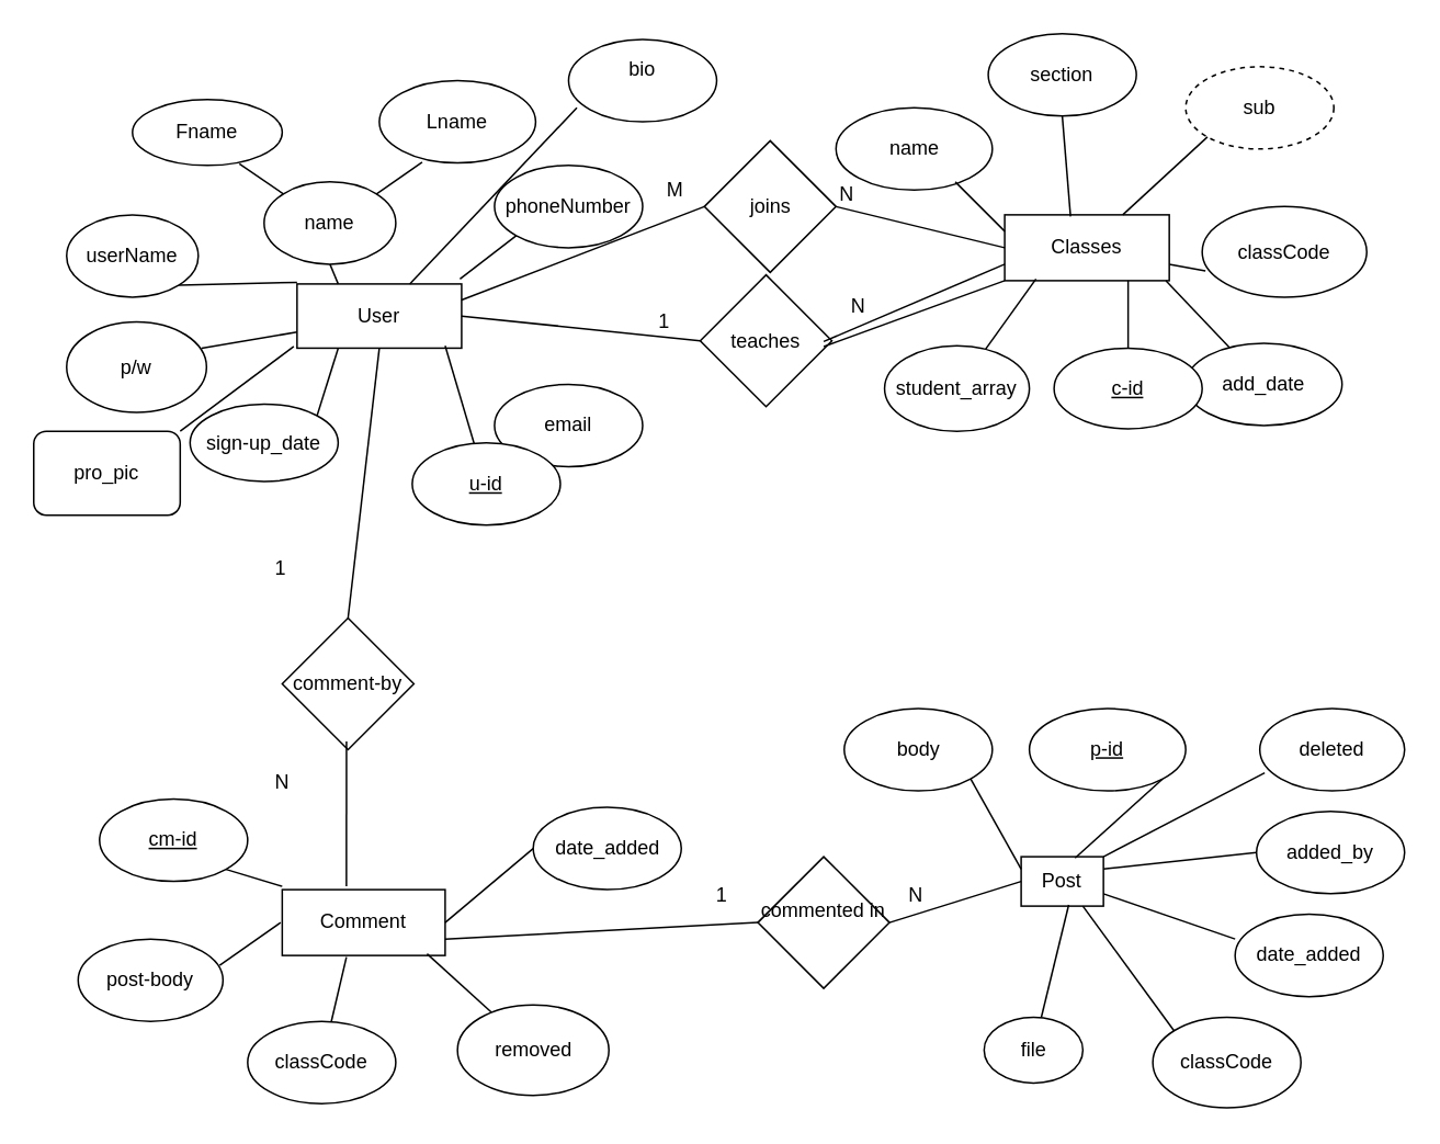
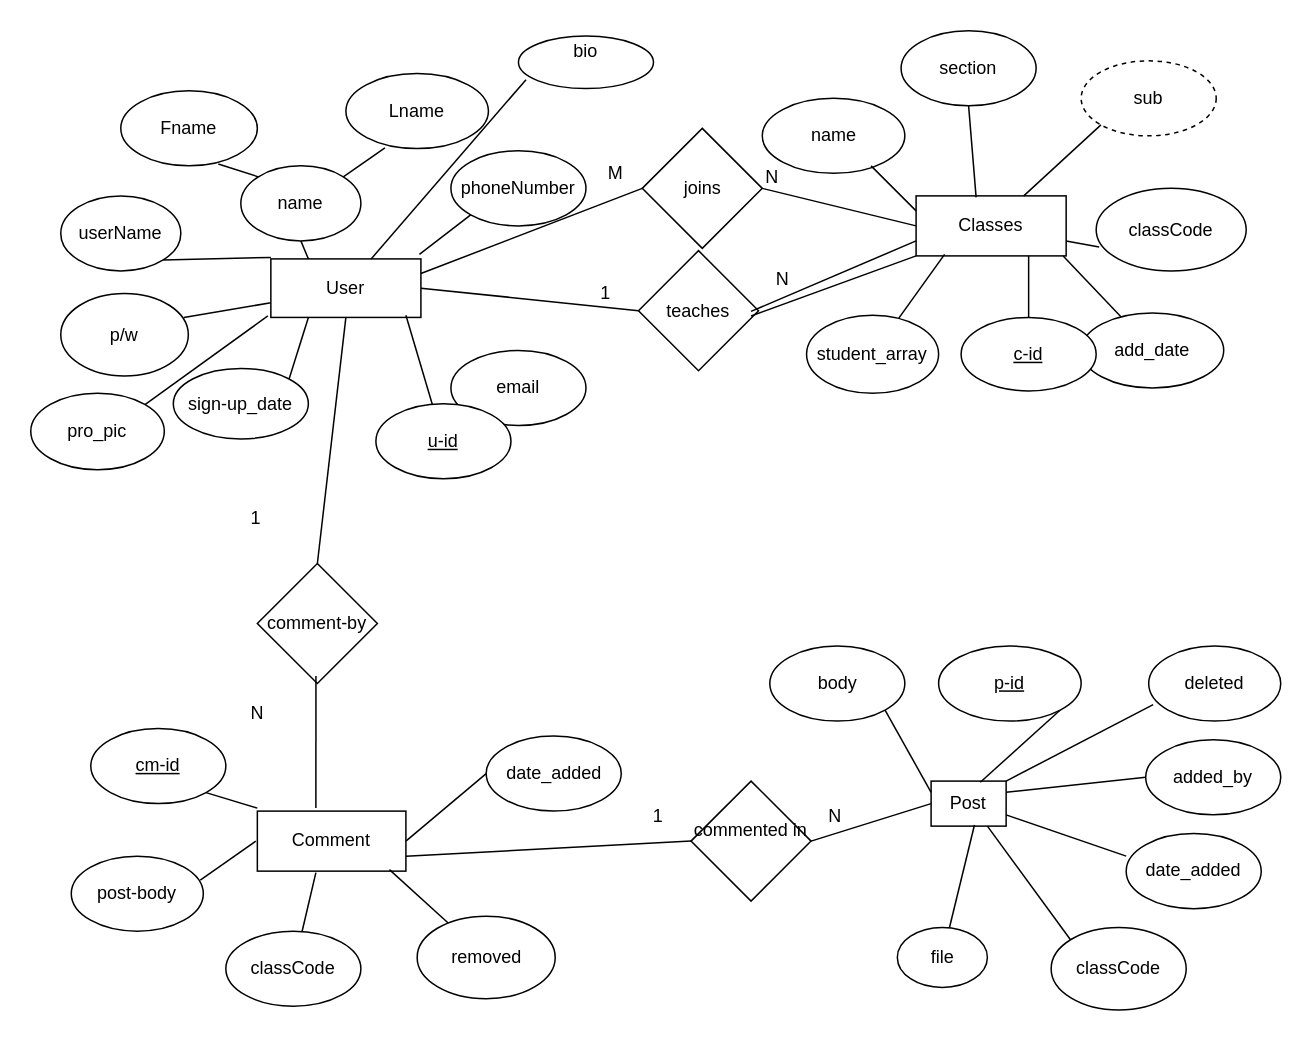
  <mxCell id="0" />
  <mxCell id="1" parent="0" />
  <mxCell id="2" value="User" style="rounded=0;whiteSpace=wrap;html=1;" parent="1" vertex="1"><mxGeometry x="180" y="172" width="100" height="39" as="geometry" /></mxCell>
  <mxCell id="3" value="phoneNumber" style="ellipse;whiteSpace=wrap;html=1;" parent="1" vertex="1"><mxGeometry x="300" y="100" width="90" height="50" as="geometry" /></mxCell>
  <mxCell id="4" value="userName" style="ellipse;whiteSpace=wrap;html=1;" parent="1" vertex="1"><mxGeometry x="40" y="130" width="80" height="50" as="geometry" /></mxCell>
  <mxCell id="5" value="p/w" style="ellipse;whiteSpace=wrap;html=1;" parent="1" vertex="1"><mxGeometry x="40" y="195" width="85" height="55" as="geometry" /></mxCell>
  <mxCell id="6" value="email" style="ellipse;whiteSpace=wrap;html=1;" parent="1" vertex="1"><mxGeometry x="300" y="233" width="90" height="50" as="geometry" /></mxCell>
  <mxCell id="7" value="sign-up_date" style="ellipse;whiteSpace=wrap;html=1;" parent="1" vertex="1"><mxGeometry x="115" y="245" width="90" height="47" as="geometry" /></mxCell>
  <mxCell id="8" value="name" style="ellipse;whiteSpace=wrap;html=1;" parent="1" vertex="1"><mxGeometry x="160" y="110" width="80" height="50" as="geometry" /></mxCell>
- <mxCell id="9" value="Fname" style="ellipse;whiteSpace=wrap;html=1;" parent="1" vertex="1"><mxGeometry x="80" y="60" width="91" height="40" as="geometry" /></mxCell>
+ <mxCell id="9" value="Fname" style="ellipse;whiteSpace=wrap;html=1;" parent="1" vertex="1"><mxGeometry x="80" y="60" width="91" height="50" as="geometry" /></mxCell>
  <mxCell id="10" value="Lname" style="ellipse;whiteSpace=wrap;html=1;" parent="1" vertex="1"><mxGeometry x="230" y="48.5" width="95" height="50" as="geometry" /></mxCell>
  <mxCell id="11" value="" style="endArrow=none;html=1;entryX=0;entryY=0.75;entryDx=0;entryDy=0;exitX=0.965;exitY=0.291;exitDx=0;exitDy=0;exitPerimeter=0;" parent="1" source="5" target="2" edge="1"><mxGeometry width="50" height="50" relative="1" as="geometry"><mxPoint x="135" y="224" as="sourcePoint" /><mxPoint x="180" y="230" as="targetPoint" /></mxGeometry></mxCell>
  <mxCell id="12" value="" style="endArrow=none;html=1;entryX=0.25;entryY=1;entryDx=0;entryDy=0;exitX=1;exitY=0;exitDx=0;exitDy=0;" parent="1" source="7" target="2" edge="1"><mxGeometry width="50" height="50" relative="1" as="geometry"><mxPoint x="200" y="230" as="sourcePoint" /><mxPoint x="110" y="290" as="targetPoint" /></mxGeometry></mxCell>
  <mxCell id="13" value="" style="endArrow=none;html=1;exitX=1;exitY=1;exitDx=0;exitDy=0;" parent="1" source="4" edge="1"><mxGeometry width="50" height="50" relative="1" as="geometry"><mxPoint x="60" y="340" as="sourcePoint" /><mxPoint x="180" y="171" as="targetPoint" /></mxGeometry></mxCell>
  <mxCell id="14" value="" style="endArrow=none;html=1;entryX=0.25;entryY=0;entryDx=0;entryDy=0;exitX=0.5;exitY=1;exitDx=0;exitDy=0;" parent="1" source="8" target="2" edge="1"><mxGeometry width="50" height="50" relative="1" as="geometry"><mxPoint x="60" y="340" as="sourcePoint" /><mxPoint x="110" y="290" as="targetPoint" /></mxGeometry></mxCell>
  <mxCell id="15" value="" style="endArrow=none;html=1;entryX=0;entryY=1;entryDx=0;entryDy=0;" parent="1" target="3" edge="1"><mxGeometry width="50" height="50" relative="1" as="geometry"><mxPoint x="279" y="169" as="sourcePoint" /><mxPoint x="110" y="290" as="targetPoint" /></mxGeometry></mxCell>
  <mxCell id="16" value="" style="endArrow=none;html=1;entryX=0;entryY=0;entryDx=0;entryDy=0;exitX=0.714;exitY=0.975;exitDx=0;exitDy=0;exitPerimeter=0;" parent="1" source="9" target="8" edge="1"><mxGeometry width="50" height="50" relative="1" as="geometry"><mxPoint x="60" y="340" as="sourcePoint" /><mxPoint x="110" y="290" as="targetPoint" /></mxGeometry></mxCell>
  <mxCell id="17" value="" style="endArrow=none;html=1;entryX=1;entryY=0;entryDx=0;entryDy=0;exitX=0.274;exitY=0.99;exitDx=0;exitDy=0;exitPerimeter=0;" parent="1" source="10" target="8" edge="1"><mxGeometry width="50" height="50" relative="1" as="geometry"><mxPoint x="250" y="102" as="sourcePoint" /><mxPoint x="110" y="290" as="targetPoint" /></mxGeometry></mxCell>
  <mxCell id="18" value="Classes" style="rounded=0;whiteSpace=wrap;html=1;" parent="1" vertex="1"><mxGeometry x="610" y="130" width="100" height="40" as="geometry" /></mxCell>
  <mxCell id="19" value="sub" style="ellipse;whiteSpace=wrap;html=1;dashed=1;" parent="1" vertex="1"><mxGeometry x="720" y="40" width="90" height="50" as="geometry" /></mxCell>
  <mxCell id="20" value="section" style="ellipse;whiteSpace=wrap;html=1;" parent="1" vertex="1"><mxGeometry x="600" width="90" height="50" as="geometry" y="20" /></mxCell>
  <mxCell id="21" value="name" style="ellipse;whiteSpace=wrap;html=1;" parent="1" vertex="1"><mxGeometry x="507.5" y="65" width="95" height="50" as="geometry" /></mxCell>
  <mxCell id="22" value="add_date" style="ellipse;whiteSpace=wrap;html=1;" parent="1" vertex="1"><mxGeometry x="720" y="208" width="95" height="50" as="geometry" /></mxCell>
  <mxCell id="23" value="classCode" style="ellipse;whiteSpace=wrap;html=1;" parent="1" vertex="1"><mxGeometry x="730" y="125" width="100" height="55" as="geometry" /></mxCell>
  <mxCell id="24" value="" style="endArrow=none;html=1;entryX=0;entryY=0.25;entryDx=0;entryDy=0;exitX=0.763;exitY=0.9;exitDx=0;exitDy=0;exitPerimeter=0;" parent="1" source="21" target="18" edge="1"><mxGeometry width="50" height="50" relative="1" as="geometry"><mxPoint x="40" y="350" as="sourcePoint" /><mxPoint x="90" y="300" as="targetPoint" /></mxGeometry></mxCell>
  <mxCell id="25" value="" style="endArrow=none;html=1;entryX=0.98;entryY=1;entryDx=0;entryDy=0;entryPerimeter=0;" parent="1" source="22" target="18" edge="1"><mxGeometry width="50" height="50" relative="1" as="geometry"><mxPoint x="40" y="350" as="sourcePoint" /><mxPoint x="90" y="300" as="targetPoint" /></mxGeometry></mxCell>
  <mxCell id="26" value="" style="endArrow=none;html=1;entryX=0.5;entryY=1;entryDx=0;entryDy=0;exitX=0.4;exitY=0.025;exitDx=0;exitDy=0;exitPerimeter=0;" parent="1" source="18" target="20" edge="1"><mxGeometry width="50" height="50" relative="1" as="geometry"><mxPoint x="40" y="350" as="sourcePoint" /><mxPoint x="90" y="300" as="targetPoint" /></mxGeometry></mxCell>
  <mxCell id="27" value="" style="endArrow=none;html=1;entryX=0;entryY=1;entryDx=0;entryDy=0;" parent="1" source="18" target="19" edge="1"><mxGeometry width="50" height="50" relative="1" as="geometry"><mxPoint x="40" y="350" as="sourcePoint" /><mxPoint x="730" y="90" as="targetPoint" /></mxGeometry></mxCell>
  <mxCell id="28" value="" style="endArrow=none;html=1;entryX=0.02;entryY=0.709;entryDx=0;entryDy=0;entryPerimeter=0;exitX=1;exitY=0.75;exitDx=0;exitDy=0;" parent="1" source="18" target="23" edge="1"><mxGeometry width="50" height="50" relative="1" as="geometry"><mxPoint x="40" y="350" as="sourcePoint" /><mxPoint x="90" y="300" as="targetPoint" /></mxGeometry></mxCell>
  <mxCell id="29" value="&lt;u&gt;u-id&lt;/u&gt;" style="ellipse;whiteSpace=wrap;html=1;" parent="1" vertex="1"><mxGeometry x="250" y="268.5" width="90" height="50" as="geometry" /></mxCell>
  <mxCell id="30" value="&lt;u&gt;c-id&lt;/u&gt;" style="ellipse;whiteSpace=wrap;html=1;" parent="1" vertex="1"><mxGeometry x="640" y="211" width="90" height="49" as="geometry" /></mxCell>
  <mxCell id="31" value="" style="endArrow=none;html=1;entryX=0.9;entryY=0.963;entryDx=0;entryDy=0;entryPerimeter=0;" parent="1" source="29" target="2" edge="1"><mxGeometry width="50" height="50" relative="1" as="geometry"><mxPoint x="40" y="370" as="sourcePoint" /><mxPoint x="90" y="320" as="targetPoint" /></mxGeometry></mxCell>
  <mxCell id="32" value="" style="endArrow=none;html=1;entryX=0.75;entryY=1;entryDx=0;entryDy=0;" parent="1" source="30" target="18" edge="1"><mxGeometry width="50" height="50" relative="1" as="geometry"><mxPoint x="40" y="370" as="sourcePoint" /><mxPoint x="690" y="180" as="targetPoint" /></mxGeometry></mxCell>
  <mxCell id="33" value="Comment" style="rounded=0;whiteSpace=wrap;html=1;" parent="1" vertex="1"><mxGeometry x="171" y="540" width="99" height="40" as="geometry" /></mxCell>
  <mxCell id="34" value="&lt;u&gt;cm-id&lt;/u&gt;" style="ellipse;whiteSpace=wrap;html=1;" parent="1" vertex="1"><mxGeometry x="60" y="485" width="90" height="50" as="geometry" /></mxCell>
  <mxCell id="35" value="post-body" style="ellipse;whiteSpace=wrap;html=1;" parent="1" vertex="1"><mxGeometry x="47" y="570" width="88" height="50" as="geometry" /></mxCell>
  <mxCell id="36" value="classCode" style="ellipse;whiteSpace=wrap;html=1;" parent="1" vertex="1"><mxGeometry x="150" y="620" width="90" height="50" as="geometry" /></mxCell>
  <mxCell id="37" value="removed" style="ellipse;whiteSpace=wrap;html=1;" parent="1" vertex="1"><mxGeometry x="277.5" y="610" width="92" height="55" as="geometry" /></mxCell>
  <mxCell id="38" value="" style="endArrow=none;html=1;exitX=0.977;exitY=0.32;exitDx=0;exitDy=0;exitPerimeter=0;" parent="1" source="35" edge="1"><mxGeometry width="50" height="50" relative="1" as="geometry"><mxPoint x="40" y="740" as="sourcePoint" /><mxPoint x="170" y="560" as="targetPoint" /></mxGeometry></mxCell>
  <mxCell id="39" value="" style="endArrow=none;html=1;entryX=0.394;entryY=1.025;entryDx=0;entryDy=0;entryPerimeter=0;" parent="1" source="36" target="33" edge="1"><mxGeometry width="50" height="50" relative="1" as="geometry"><mxPoint x="40" y="740" as="sourcePoint" /><mxPoint x="90" y="690" as="targetPoint" /></mxGeometry></mxCell>
  <mxCell id="40" value="" style="endArrow=none;html=1;entryX=0.889;entryY=0.975;entryDx=0;entryDy=0;entryPerimeter=0;" parent="1" source="37" target="33" edge="1"><mxGeometry width="50" height="50" relative="1" as="geometry"><mxPoint x="40" y="740" as="sourcePoint" /><mxPoint x="90" y="690" as="targetPoint" /></mxGeometry></mxCell>
  <mxCell id="41" value="" style="endArrow=none;html=1;exitX=1;exitY=1;exitDx=0;exitDy=0;entryX=0;entryY=-0.05;entryDx=0;entryDy=0;entryPerimeter=0;" parent="1" source="34" target="33" edge="1"><mxGeometry width="50" height="50" relative="1" as="geometry"><mxPoint x="40" y="740" as="sourcePoint" /><mxPoint x="170" y="540" as="targetPoint" /></mxGeometry></mxCell>
  <mxCell id="42" value="date_added" style="ellipse;whiteSpace=wrap;html=1;" parent="1" vertex="1"><mxGeometry x="323.5" y="490" width="90" height="50" as="geometry" /></mxCell>
  <mxCell id="43" value="" style="endArrow=none;html=1;entryX=0;entryY=0.5;entryDx=0;entryDy=0;exitX=1;exitY=0.5;exitDx=0;exitDy=0;" parent="1" source="33" target="42" edge="1"><mxGeometry width="50" height="50" relative="1" as="geometry"><mxPoint x="40" y="740" as="sourcePoint" /><mxPoint x="90" y="690" as="targetPoint" /></mxGeometry></mxCell>
  <mxCell id="44" value="Post" style="rounded=0;whiteSpace=wrap;html=1;" parent="1" vertex="1"><mxGeometry x="620" y="520" width="50" height="30" as="geometry" /></mxCell>
  <mxCell id="45" value="date_added" style="ellipse;whiteSpace=wrap;html=1;" parent="1" vertex="1"><mxGeometry x="750" y="555" width="90" height="50" as="geometry" /></mxCell>
  <mxCell id="46" value="classCode" style="ellipse;whiteSpace=wrap;html=1;" parent="1" vertex="1"><mxGeometry x="700" y="617.5" width="90" height="55" as="geometry" /></mxCell>
  <mxCell id="47" value="file" style="ellipse;whiteSpace=wrap;html=1;" parent="1" vertex="1"><mxGeometry x="597.5" y="617.5" width="60" height="40" as="geometry" /></mxCell>
  <mxCell id="48" value="body" style="ellipse;whiteSpace=wrap;html=1;" parent="1" vertex="1"><mxGeometry x="512.5" y="430" width="90" height="50" as="geometry" /></mxCell>
  <mxCell id="49" value="&lt;u&gt;p-id&lt;/u&gt;" style="ellipse;whiteSpace=wrap;html=1;" parent="1" vertex="1"><mxGeometry x="625" y="430" width="95" height="50" as="geometry" /></mxCell>
  <mxCell id="50" value="deleted" style="ellipse;whiteSpace=wrap;html=1;" parent="1" vertex="1"><mxGeometry x="765" y="430" width="88" height="50" as="geometry" /></mxCell>
  <mxCell id="51" value="added_by" style="ellipse;whiteSpace=wrap;html=1;" parent="1" vertex="1"><mxGeometry x="763" y="492.5" width="90" height="50" as="geometry" /></mxCell>
  <mxCell id="52" value="" style="endArrow=none;html=1;entryX=0.656;entryY=0.025;entryDx=0;entryDy=0;exitX=1;exitY=1;exitDx=0;exitDy=0;entryPerimeter=0;" parent="1" source="49" target="44" edge="1"><mxGeometry width="50" height="50" relative="1" as="geometry"><mxPoint x="40" y="740" as="sourcePoint" /><mxPoint x="90" y="690" as="targetPoint" /></mxGeometry></mxCell>
  <mxCell id="53" value="" style="endArrow=none;html=1;entryX=0;entryY=0.25;entryDx=0;entryDy=0;exitX=1;exitY=1;exitDx=0;exitDy=0;" parent="1" source="48" target="44" edge="1"><mxGeometry width="50" height="50" relative="1" as="geometry"><mxPoint x="40" y="810" as="sourcePoint" /><mxPoint x="90" y="760" as="targetPoint" /></mxGeometry></mxCell>
  <mxCell id="54" value="" style="endArrow=none;html=1;entryX=0.578;entryY=0.975;entryDx=0;entryDy=0;entryPerimeter=0;" parent="1" source="47" target="44" edge="1"><mxGeometry width="50" height="50" relative="1" as="geometry"><mxPoint x="40" y="880" as="sourcePoint" /><mxPoint x="90" y="830" as="targetPoint" /></mxGeometry></mxCell>
  <mxCell id="55" value="" style="endArrow=none;html=1;entryX=0;entryY=0;entryDx=0;entryDy=0;exitX=0.75;exitY=1;exitDx=0;exitDy=0;" parent="1" source="44" target="46" edge="1"><mxGeometry width="50" height="50" relative="1" as="geometry"><mxPoint x="40" y="950" as="sourcePoint" /><mxPoint x="90" y="900" as="targetPoint" /></mxGeometry></mxCell>
  <mxCell id="56" value="" style="endArrow=none;html=1;entryX=0;entryY=0.3;entryDx=0;entryDy=0;entryPerimeter=0;exitX=1;exitY=0.75;exitDx=0;exitDy=0;" parent="1" source="44" target="45" edge="1"><mxGeometry width="50" height="50" relative="1" as="geometry"><mxPoint x="40" y="1020" as="sourcePoint" /><mxPoint x="90" y="970" as="targetPoint" /></mxGeometry></mxCell>
  <mxCell id="57" value="" style="endArrow=none;html=1;entryX=0;entryY=0.5;entryDx=0;entryDy=0;exitX=1;exitY=0.25;exitDx=0;exitDy=0;" parent="1" source="44" target="51" edge="1"><mxGeometry width="50" height="50" relative="1" as="geometry"><mxPoint x="40" y="1090" as="sourcePoint" /><mxPoint x="90" y="1040" as="targetPoint" /></mxGeometry></mxCell>
  <mxCell id="58" value="" style="endArrow=none;html=1;entryX=0.034;entryY=0.78;entryDx=0;entryDy=0;entryPerimeter=0;exitX=1;exitY=0;exitDx=0;exitDy=0;exitPerimeter=0;" parent="1" source="44" target="50" edge="1"><mxGeometry width="50" height="50" relative="1" as="geometry"><mxPoint x="40" y="1160" as="sourcePoint" /><mxPoint x="90" y="1110" as="targetPoint" /></mxGeometry></mxCell>
- <mxCell id="59" value="bio&lt;br&gt;&lt;br&gt;" style="ellipse;whiteSpace=wrap;html=1;" parent="1" vertex="1"><mxGeometry x="345" y="23.5" width="90" height="50" as="geometry" /></mxCell>
+ <mxCell id="59" value="bio&lt;br&gt;&lt;br&gt;" style="ellipse;whiteSpace=wrap;html=1;" parent="1" vertex="1"><mxGeometry x="345" y="23.5" width="90" height="35" as="geometry" /></mxCell>
  <mxCell id="60" value="" style="endArrow=none;html=1;entryX=0.056;entryY=0.83;entryDx=0;entryDy=0;entryPerimeter=0;" parent="1" source="2" target="59" edge="1"><mxGeometry width="50" height="50" relative="1" as="geometry"><mxPoint x="40" y="740" as="sourcePoint" /><mxPoint x="90" y="690" as="targetPoint" /></mxGeometry></mxCell>
  <mxCell id="61" value="joins" style="rhombus;whiteSpace=wrap;html=1;" parent="1" vertex="1"><mxGeometry x="427.5" y="85" width="80" height="80" as="geometry" /></mxCell>
  <mxCell id="62" value="teaches" style="rhombus;whiteSpace=wrap;html=1;" parent="1" vertex="1"><mxGeometry x="425" y="166.5" width="80" height="80" as="geometry" /></mxCell>
  <mxCell id="63" value="" style="endArrow=none;html=1;entryX=0;entryY=0.5;entryDx=0;entryDy=0;exitX=1;exitY=0.5;exitDx=0;exitDy=0;" parent="1" source="2" target="62" edge="1"><mxGeometry width="50" height="50" relative="1" as="geometry"><mxPoint x="40" y="740" as="sourcePoint" /><mxPoint x="420" y="330" as="targetPoint" /></mxGeometry></mxCell>
  <mxCell id="64" value="" style="endArrow=none;html=1;entryX=0;entryY=0.75;entryDx=0;entryDy=0;" parent="1" target="18" edge="1"><mxGeometry width="50" height="50" relative="1" as="geometry"><mxPoint x="500" y="207" as="sourcePoint" /><mxPoint x="90" y="690" as="targetPoint" /></mxGeometry></mxCell>
  <mxCell id="65" value="" style="endArrow=none;html=1;entryX=0;entryY=0.5;entryDx=0;entryDy=0;exitX=1;exitY=0.5;exitDx=0;exitDy=0;" parent="1" source="61" target="18" edge="1"><mxGeometry width="50" height="50" relative="1" as="geometry"><mxPoint x="40" y="810" as="sourcePoint" /><mxPoint x="90" y="760" as="targetPoint" /></mxGeometry></mxCell>
  <mxCell id="66" value="" style="endArrow=none;html=1;entryX=0;entryY=0.5;entryDx=0;entryDy=0;exitX=1;exitY=0.25;exitDx=0;exitDy=0;" parent="1" source="2" target="61" edge="1"><mxGeometry width="50" height="50" relative="1" as="geometry"><mxPoint x="40" y="880" as="sourcePoint" /><mxPoint x="90" y="830" as="targetPoint" /></mxGeometry></mxCell>
  <mxCell id="67" value="" style="endArrow=none;html=1;exitX=0.938;exitY=0.544;exitDx=0;exitDy=0;exitPerimeter=0;" parent="1" source="62" edge="1"><mxGeometry width="50" height="50" relative="1" as="geometry"><mxPoint x="510" y="207" as="sourcePoint" /><mxPoint x="610" y="170" as="targetPoint" /></mxGeometry></mxCell>
  <mxCell id="68" value="comment-by" style="rhombus;whiteSpace=wrap;html=1;" parent="1" vertex="1"><mxGeometry x="171" y="375" width="80" height="80" as="geometry" /></mxCell>
  <mxCell id="69" value="" style="endArrow=none;html=1;entryX=0.5;entryY=1;entryDx=0;entryDy=0;exitX=0.5;exitY=0;exitDx=0;exitDy=0;" parent="1" source="68" target="2" edge="1"><mxGeometry width="50" height="50" relative="1" as="geometry"><mxPoint x="210" y="370" as="sourcePoint" /><mxPoint x="90" y="690" as="targetPoint" /></mxGeometry></mxCell>
  <mxCell id="70" value="" style="endArrow=none;html=1;entryX=0.488;entryY=0.938;entryDx=0;entryDy=0;entryPerimeter=0;exitX=0.394;exitY=-0.05;exitDx=0;exitDy=0;exitPerimeter=0;" parent="1" source="33" target="68" edge="1"><mxGeometry width="50" height="50" relative="1" as="geometry"><mxPoint x="40" y="810" as="sourcePoint" /><mxPoint x="210" y="460" as="targetPoint" /></mxGeometry></mxCell>
  <mxCell id="71" value="commented in&lt;br&gt;&lt;br&gt;" style="rhombus;whiteSpace=wrap;html=1;" parent="1" vertex="1"><mxGeometry x="460" y="520" width="80" height="80" as="geometry" /></mxCell>
  <mxCell id="72" value="" style="endArrow=none;html=1;entryX=0;entryY=0.5;entryDx=0;entryDy=0;exitX=1;exitY=0.75;exitDx=0;exitDy=0;" parent="1" source="33" target="71" edge="1"><mxGeometry width="50" height="50" relative="1" as="geometry"><mxPoint x="40" y="740" as="sourcePoint" /><mxPoint x="90" y="690" as="targetPoint" /></mxGeometry></mxCell>
  <mxCell id="73" value="" style="endArrow=none;html=1;entryX=0;entryY=0.5;entryDx=0;entryDy=0;exitX=1;exitY=0.5;exitDx=0;exitDy=0;" parent="1" source="71" target="44" edge="1"><mxGeometry width="50" height="50" relative="1" as="geometry"><mxPoint x="40" y="810" as="sourcePoint" /><mxPoint x="530" y="590" as="targetPoint" /></mxGeometry></mxCell>
  <mxCell id="74" value="1" style="text;html=1;resizable=0;points=[];autosize=1;align=left;verticalAlign=top;spacingTop=-4;" parent="1" vertex="1"><mxGeometry x="165" y="335" width="20" height="20" as="geometry" /></mxCell>
  <mxCell id="75" value="N&lt;br&gt;&lt;br&gt;" style="text;html=1;resizable=0;points=[];autosize=1;align=left;verticalAlign=top;spacingTop=-4;" parent="1" vertex="1"><mxGeometry x="165" y="465" width="20" height="30" as="geometry" /></mxCell>
  <mxCell id="76" value="M" style="text;html=1;resizable=0;points=[];autosize=1;align=left;verticalAlign=top;spacingTop=-4;" parent="1" vertex="1"><mxGeometry x="403" y="105" width="30" height="20" as="geometry" /></mxCell>
  <mxCell id="77" value="N" style="text;html=1;resizable=0;points=[];autosize=1;align=left;verticalAlign=top;spacingTop=-4;" parent="1" vertex="1"><mxGeometry x="508" y="108" width="20" height="20" as="geometry" /></mxCell>
  <mxCell id="78" value="1" style="text;html=1;resizable=0;points=[];autosize=1;align=left;verticalAlign=top;spacingTop=-4;" parent="1" vertex="1"><mxGeometry x="398" y="185" width="20" height="20" as="geometry" /></mxCell>
  <mxCell id="79" value="N" style="text;html=1;resizable=0;points=[];autosize=1;align=left;verticalAlign=top;spacingTop=-4;" parent="1" vertex="1"><mxGeometry x="515" y="176" width="20" height="20" as="geometry" /></mxCell>
  <mxCell id="80" value="1" style="text;html=1;resizable=0;points=[];autosize=1;align=left;verticalAlign=top;spacingTop=-4;" parent="1" vertex="1"><mxGeometry x="433" y="534" width="20" height="20" as="geometry" /></mxCell>
  <mxCell id="81" value="N" style="text;html=1;resizable=0;points=[];autosize=1;align=left;verticalAlign=top;spacingTop=-4;" parent="1" vertex="1"><mxGeometry x="550" y="534" width="20" height="20" as="geometry" /></mxCell>
  <mxCell id="82" value="student_array" style="ellipse;whiteSpace=wrap;html=1;" parent="1" vertex="1"><mxGeometry x="537" y="209.5" width="88" height="52" as="geometry" /></mxCell>
  <mxCell id="83" value="" style="endArrow=none;html=1;entryX=0.19;entryY=0.975;entryDx=0;entryDy=0;entryPerimeter=0;" parent="1" source="82" target="18" edge="1"><mxGeometry width="50" height="50" relative="1" as="geometry"><mxPoint x="40" y="740" as="sourcePoint" /><mxPoint x="90" y="690" as="targetPoint" /></mxGeometry></mxCell>
- <mxCell id="84" value="pro_pic" style="whiteSpace=wrap;html=1;rounded=1;" vertex="1" parent="1"><mxGeometry y="261.5" width="89" height="51" as="geometry" x="20" /></mxCell>
+ <mxCell id="84" value="pro_pic" style="ellipse;whiteSpace=wrap;html=1;" vertex="1" parent="1"><mxGeometry y="261.5" width="89" height="51" as="geometry" x="20" /></mxCell>
  <mxCell id="85" value="" style="endArrow=none;html=1;entryX=1;entryY=0;entryDx=0;entryDy=0;exitX=-0.02;exitY=0.974;exitDx=0;exitDy=0;exitPerimeter=0;" edge="1" parent="1" source="2" target="84"><mxGeometry width="50" height="50" relative="1" as="geometry"><mxPoint x="240" y="170" as="sourcePoint" /><mxPoint x="90" y="690" as="targetPoint" /></mxGeometry></mxCell>
